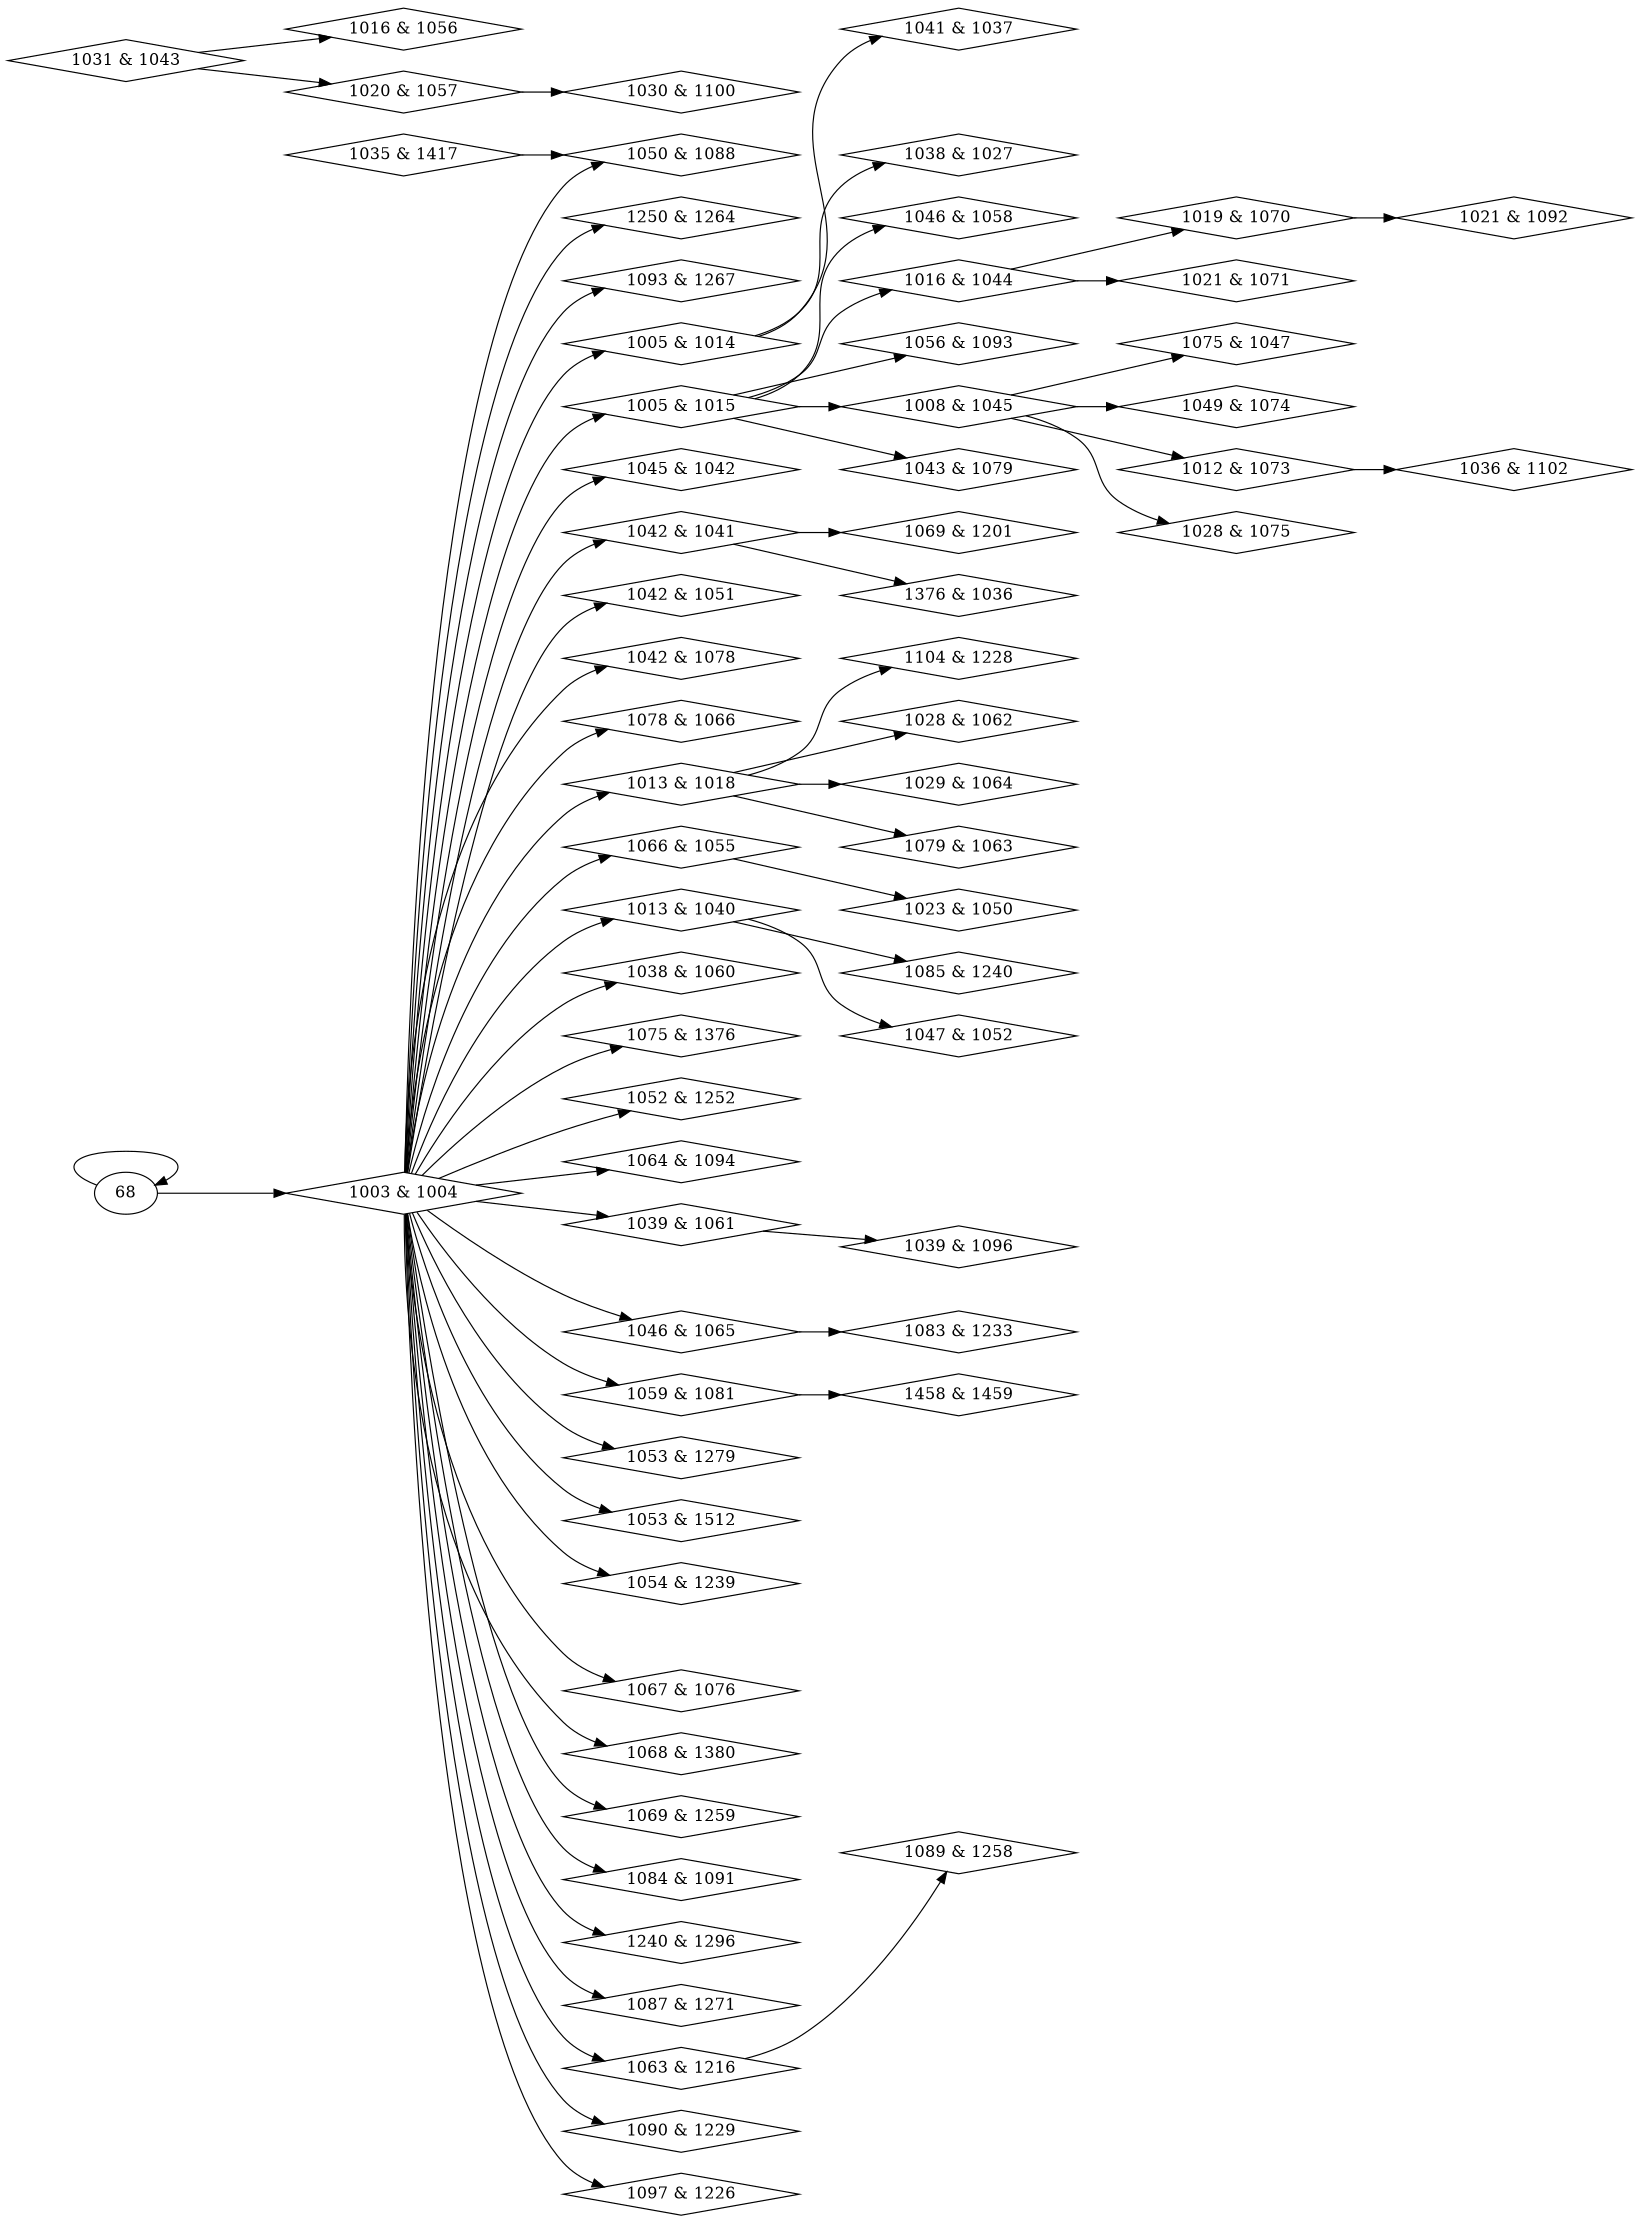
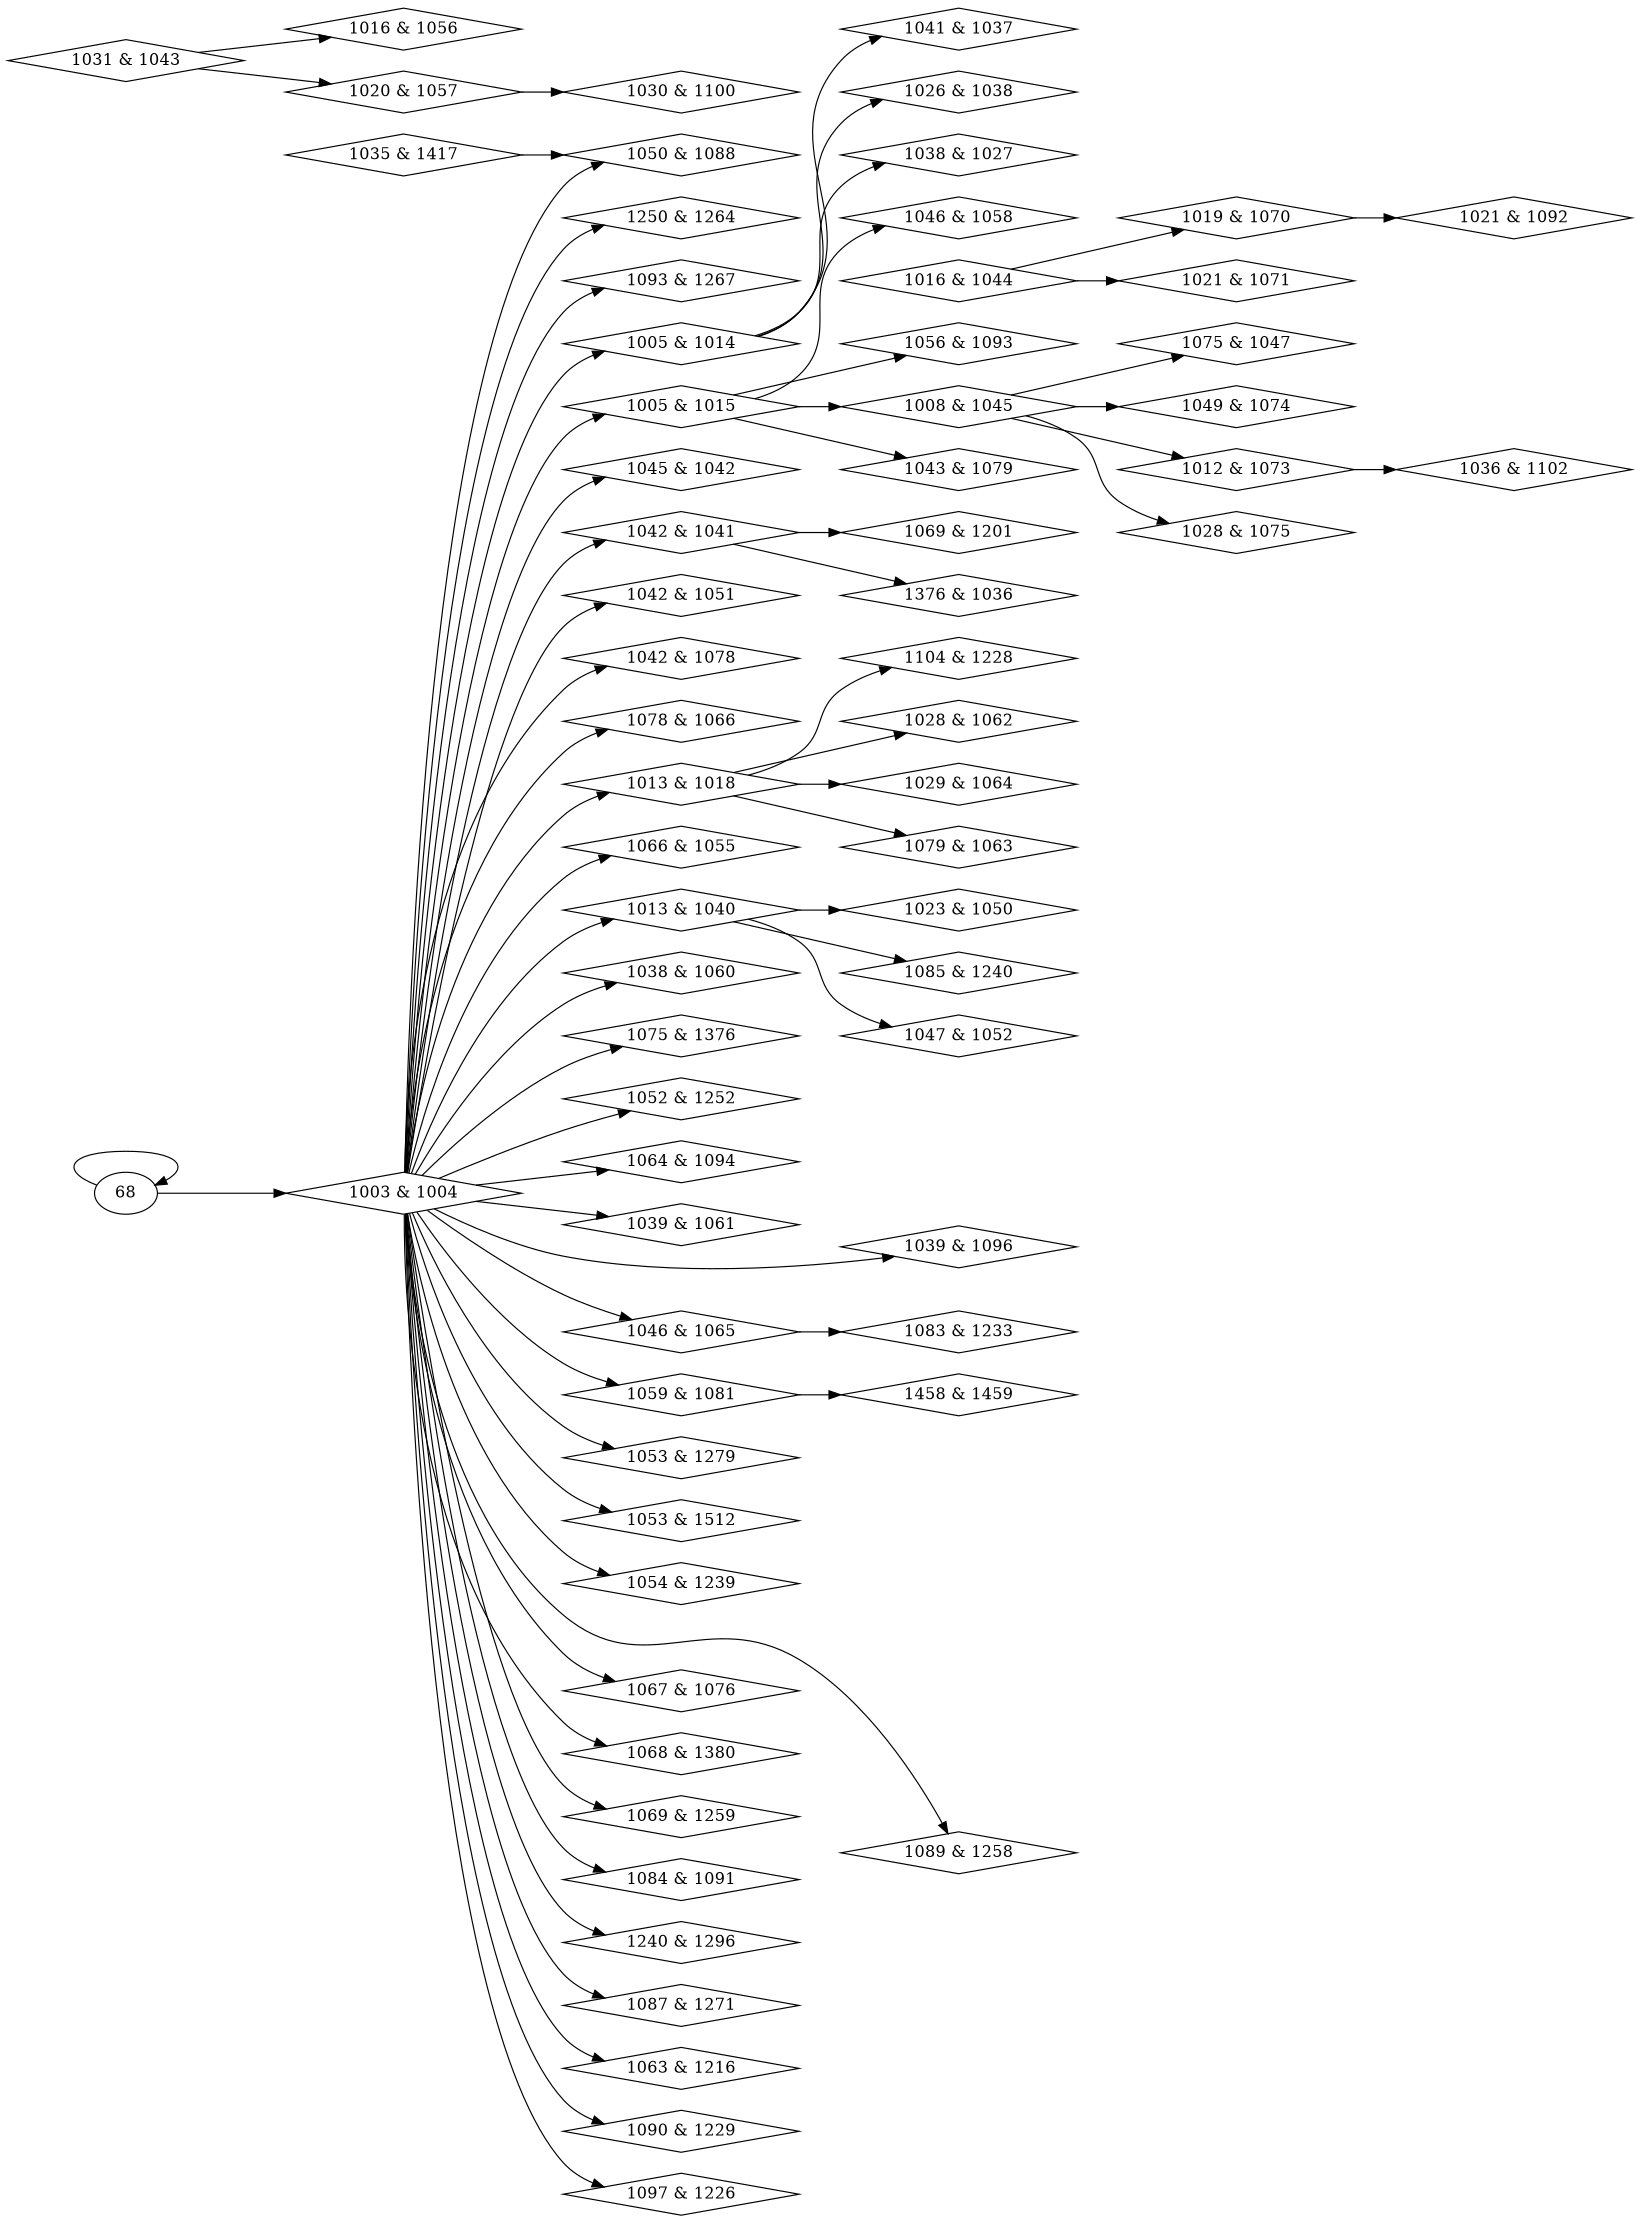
  digraph {
    rankdir=LR
    node [shape=diamond]
    n1 [label="1003 & 1004"]
    n2 [label="1093 & 1267"]
    n3 [label="1005 & 1014"]
    n4 [label="1005 & 1015"]
    n5 [label="1045 & 1042"]
    n6 [label="1042 & 1041"]
    n7 [label="1042 & 1051"]
    n8 [label="1042 & 1078"]
    n9 [label="1078 & 1066"]
    n10 [label="1066 & 1055"]
    n11 [label="1013 & 1018"]
    n12 [label="1013 & 1040"]
    n13 [label="1050 & 1088"]
    n14 [label="1038 & 1060"]
    n15 [label="1075 & 1376"]
    n16 [label="1052 & 1252"]
    n17 [label="1064 & 1094"]
    n18 [label="1063 & 1216"]
    n19 [label="1039 & 1061"]
    n20 [label="1039 & 1096"]
    n21 [label="1046 & 1065"]
    n22 [label="1053 & 1279"]
    n23 [label="1053 & 1512"]
    n24 [label="1054 & 1239"]
    n25 [label="1059 & 1081"]
    n26 [label="1067 & 1076"]
    n27 [label="1068 & 1380"]
    n28 [label="1069 & 1259"]
    n29 [label="1084 & 1091"]
    n30 [label="1240 & 1296"]
    n31 [label="1087 & 1271"]
    n32 [label="1089 & 1258"]
    n33 [label="1090 & 1229"]
    n34 [label="1097 & 1226"]
    n35 [label="1250 & 1264"]
    n36 [label="1041 & 1037"]
+   n37 [label="1026 & 1038"]
    n38 [label="1038 & 1027"]
    n39 [label="1016 & 1044"]
    n40 [label="1056 & 1093"]
    n41 [label="1008 & 1045"]
    n42 [label="1043 & 1079"]
    n43 [label="1046 & 1058"]
    n44 [label="1376 & 1036"]
    n45 [label="1069 & 1201"]
    n46 [label="1028 & 1062"]
    n47 [label="1029 & 1064"]
    n48 [label="1079 & 1063"]
    n49 [label="1104 & 1228"]
    n50 [label="1023 & 1050"]
    n51 [label="1047 & 1052"]
    n52 [label="1085 & 1240"]
    n53 [label="1083 & 1233"]
    n54 [label="1458 & 1459"]
    n55 [label="1019 & 1070"]
    n56 [label="1021 & 1071"]
    n57 [label="1021 & 1092"]
    n58 [label="1016 & 1056"]
    n59 [label="1012 & 1073"]
    n60 [label="1028 & 1075"]
    n61 [label="1075 & 1047"]
    n62 [label="1049 & 1074"]
    n63 [label="1031 & 1043"]
    n64 [label="1020 & 1057"]
    n65 [label="1036 & 1102"]
    n66 [label="1030 & 1100"]
    n67 [label="1035 & 1417"]
    68 [shape=""]
    n1 -> n2
    n1 -> n3
    n1 -> n4
    n1 -> n5
    n1 -> n6
    n1 -> n7
    n1 -> n8
    n1 -> n9
    n1 -> n10
    n1 -> n11
    n1 -> n12
    n1 -> n13
    n1 -> n14
    n1 -> n15
    n1 -> n16
    n1 -> n17
    n1 -> n18
    n1 -> n19
-   n19 -> n20
+   n1 -> n20
    n1 -> n21
    n1 -> n22
    n1 -> n23
    n1 -> n24
    n1 -> n25
    n1 -> n26
    n1 -> n27
    n1 -> n28
    n1 -> n29
    n1 -> n30
    n1 -> n31
-   n18 -> n32
+   n1 -> n32
    n1 -> n33
    n1 -> n34
    n1 -> n35
    n3 -> n36
+   n3 -> n37
    n3 -> n38
-   n4 -> n39
    n4 -> n40
    n4 -> n41
    n4 -> n42
    n4 -> n43
    n6 -> n44
    n6 -> n45
    n11 -> n46
    n11 -> n47
    n11 -> n48
    n11 -> n49
-   n10 -> n50
+   n12 -> n50
    n12 -> n51
    n12 -> n52
    n21 -> n53
    n25 -> n54
    n39 -> n55
    n39 -> n56
    n41 -> n59
    n41 -> n60
    n41 -> n61
    n41 -> n62
    n55 -> n57
    n59 -> n65
    n63 -> n58
    n63 -> n64
    n64 -> n66
    n67 -> n13
    68 -> n1
    68 -> 68
  }
